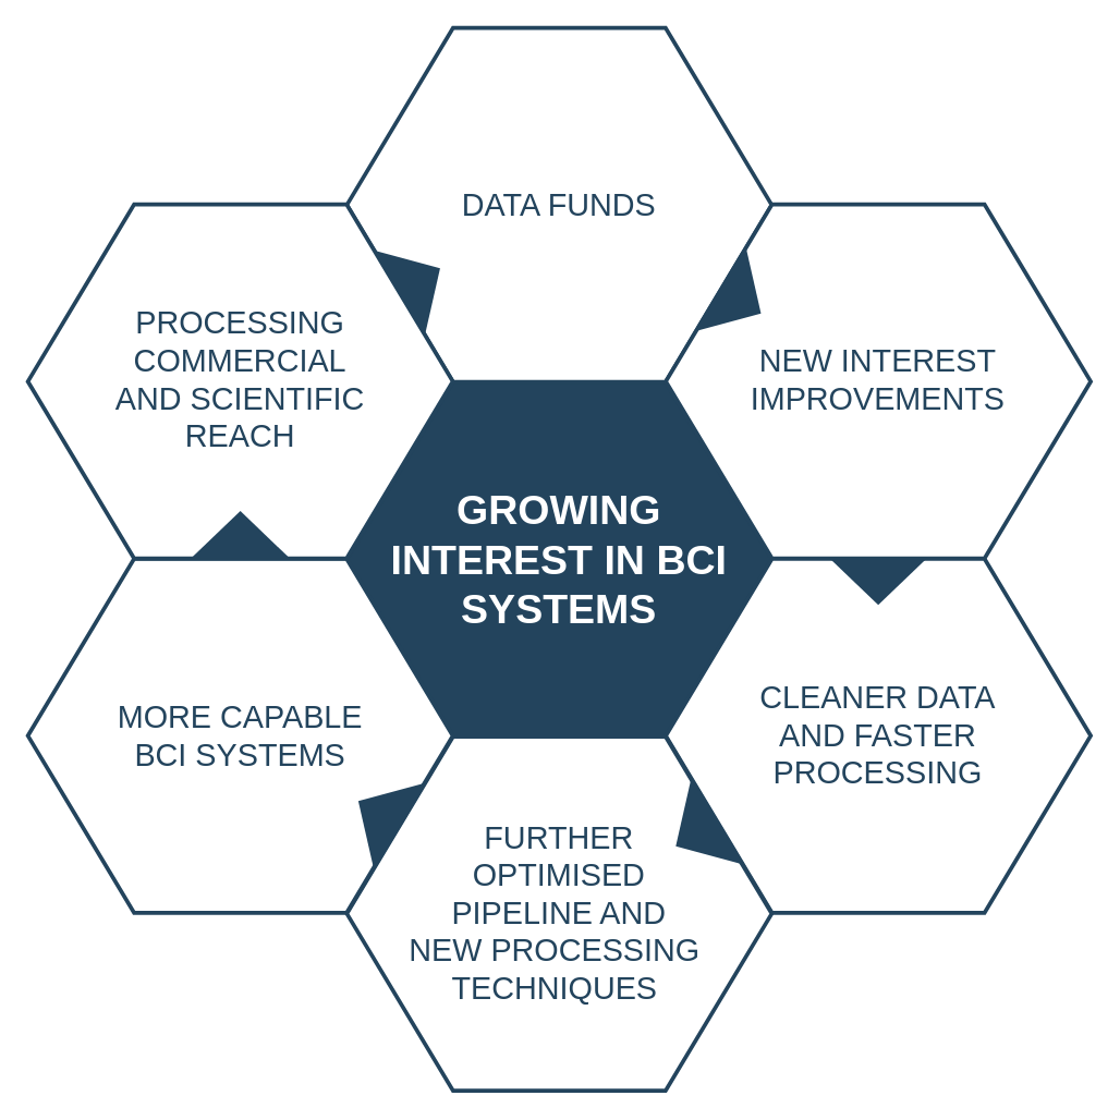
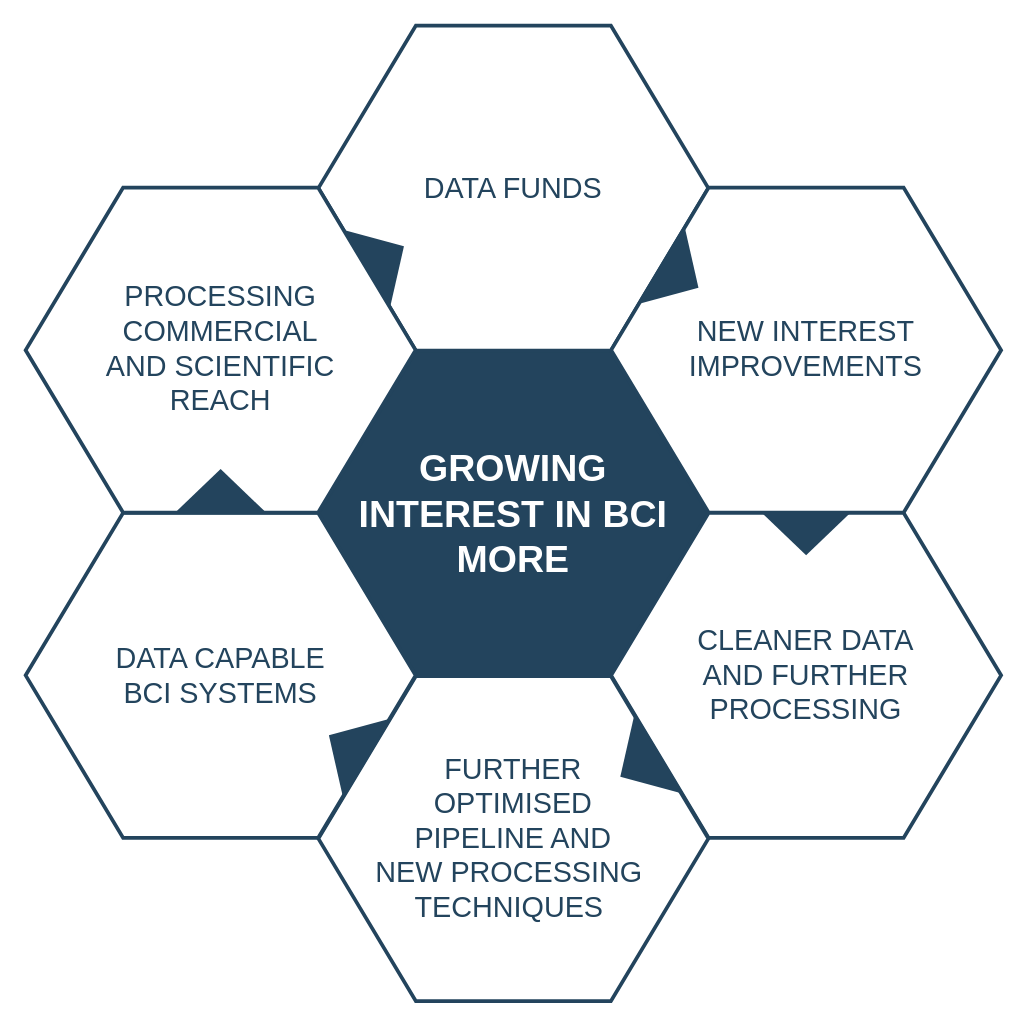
  <mxCell id="0" />
  <mxCell id="1" parent="0" />
- <mxCell id="2" value="&lt;font color=&quot;#ffffff&quot;&gt;&lt;span style=&quot;font-size: 30px;&quot;&gt;&lt;b&gt;GROWING &lt;br&gt;INTEREST IN BCI&lt;br&gt;SYSTEMS&lt;/b&gt;&lt;/span&gt;&lt;/font&gt;" style="shape=hexagon;perimeter=hexagonPerimeter2;whiteSpace=wrap;html=1;shadow=0;labelBackgroundColor=none;strokeColor=#23445D;fillColor=#23445D;gradientColor=none;fontFamily=Helvetica;fontSize=23;fontColor=#23445d;align=center;strokeWidth=3;" parent="1" vertex="1"><mxGeometry x="254.079" y="280.132" width="311.842" height="259.868" as="geometry" /></mxCell>
+ <mxCell id="2" value="&lt;font color=&quot;#ffffff&quot;&gt;&lt;span style=&quot;font-size: 30px;&quot;&gt;&lt;b&gt;GROWING &lt;br&gt;INTEREST IN BCI&lt;br&gt;MORE&lt;/b&gt;&lt;/span&gt;&lt;/font&gt;" style="shape=hexagon;perimeter=hexagonPerimeter2;whiteSpace=wrap;html=1;shadow=0;labelBackgroundColor=none;strokeColor=#23445D;fillColor=#23445D;gradientColor=none;fontFamily=Helvetica;fontSize=23;fontColor=#23445d;align=center;strokeWidth=3;" parent="1" vertex="1"><mxGeometry x="254.079" y="280.132" width="311.842" height="259.868" as="geometry" /></mxCell>
  <mxCell id="3" value="" style="triangle;whiteSpace=wrap;html=1;shadow=0;labelBackgroundColor=none;strokeColor=none;fillColor=#FFFFFF;fontFamily=Helvetica;fontSize=17;fontColor=#23445d;align=center;rotation=90;gradientColor=none;flipV=1;flipH=1;opacity=20;" parent="1" vertex="1"><mxGeometry x="135" y="298" width="72" height="152" as="geometry" /></mxCell>
  <mxCell id="4" value="&lt;font style=&quot;font-size: 23px&quot;&gt;DATA FUNDS&lt;/font&gt;" style="shape=hexagon;perimeter=hexagonPerimeter2;whiteSpace=wrap;html=1;shadow=0;labelBackgroundColor=none;strokeColor=#23445D;fillColor=#ffffff;gradientColor=none;fontFamily=Helvetica;fontSize=23;fontColor=#23445D;align=center;strokeWidth=3;" parent="1" vertex="1"><mxGeometry x="254.079" y="20" width="311.842" height="259.868" as="geometry" /></mxCell>
  <mxCell id="5" value="&lt;font style=&quot;font-size: 23px&quot;&gt;NEW INTEREST&lt;br&gt;IMPROVEMENTS&lt;br&gt;&lt;/font&gt;" style="shape=hexagon;perimeter=hexagonPerimeter2;whiteSpace=wrap;html=1;shadow=0;labelBackgroundColor=none;strokeColor=#23445D;fillColor=#FFFFFF;gradientColor=none;fontFamily=Helvetica;fontSize=23;fontColor=#23445d;align=center;strokeWidth=3;" parent="1" vertex="1"><mxGeometry x="488.158" y="149.533" width="311.842" height="259.868" as="geometry" /></mxCell>
- <mxCell id="6" value="CLEANER DATA&lt;br&gt;AND FASTER&lt;br&gt;PROCESSING" style="shape=hexagon;perimeter=hexagonPerimeter2;whiteSpace=wrap;html=1;shadow=0;labelBackgroundColor=none;strokeColor=#23445D;fillColor=#FFFFFF;gradientColor=none;fontFamily=Helvetica;fontSize=23;fontColor=#23445d;align=center;strokeWidth=3;" parent="1" vertex="1"><mxGeometry x="488.158" y="409.599" width="311.842" height="259.868" as="geometry" /></mxCell>
+ <mxCell id="6" value="CLEANER DATA&lt;br&gt;AND FURTHER&lt;br&gt;PROCESSING" style="shape=hexagon;perimeter=hexagonPerimeter2;whiteSpace=wrap;html=1;shadow=0;labelBackgroundColor=none;strokeColor=#23445D;fillColor=#FFFFFF;gradientColor=none;fontFamily=Helvetica;fontSize=23;fontColor=#23445d;align=center;strokeWidth=3;" parent="1" vertex="1"><mxGeometry x="488.158" y="409.599" width="311.842" height="259.868" as="geometry" /></mxCell>
  <mxCell id="7" value="&lt;font style=&quot;font-size: 23px&quot;&gt;FURTHER &lt;br&gt;OPTIMISED&lt;br&gt;PIPELINE AND&lt;br&gt;NEW PROCESSING&amp;nbsp;&lt;br&gt;TECHNIQUES&amp;nbsp;&lt;/font&gt;" style="shape=hexagon;perimeter=hexagonPerimeter2;whiteSpace=wrap;html=1;shadow=0;labelBackgroundColor=none;strokeColor=#23445D;fillColor=#FFFFFF;gradientColor=none;fontFamily=Helvetica;fontSize=23;fontColor=#23445d;align=center;strokeWidth=3;" parent="1" vertex="1"><mxGeometry x="254.079" y="540.132" width="311.842" height="259.868" as="geometry" /></mxCell>
- <mxCell id="8" value="&lt;font style=&quot;font-size: 23px&quot;&gt;MORE CAPABLE&lt;br&gt;BCI SYSTEMS&lt;/font&gt;" style="shape=hexagon;perimeter=hexagonPerimeter2;whiteSpace=wrap;html=1;shadow=0;labelBackgroundColor=none;strokeColor=#23445D;fillColor=#FFFFFF;gradientColor=none;fontFamily=Helvetica;fontSize=23;fontColor=#23445d;align=center;strokeWidth=3;" parent="1" vertex="1"><mxGeometry x="20" y="409.599" width="311.842" height="259.868" as="geometry" /></mxCell>
+ <mxCell id="8" value="&lt;font style=&quot;font-size: 23px&quot;&gt;DATA CAPABLE&lt;br&gt;BCI SYSTEMS&lt;/font&gt;" style="shape=hexagon;perimeter=hexagonPerimeter2;whiteSpace=wrap;html=1;shadow=0;labelBackgroundColor=none;strokeColor=#23445D;fillColor=#FFFFFF;gradientColor=none;fontFamily=Helvetica;fontSize=23;fontColor=#23445d;align=center;strokeWidth=3;" parent="1" vertex="1"><mxGeometry x="20" y="409.599" width="311.842" height="259.868" as="geometry" /></mxCell>
  <mxCell id="9" value="&lt;font style=&quot;font-size: 23px;&quot;&gt;PROCESSING COMMERCIAL&lt;br&gt;AND SCIENTIFIC&lt;br&gt;REACH&lt;br&gt;&lt;/font&gt;" style="shape=hexagon;perimeter=hexagonPerimeter2;whiteSpace=wrap;html=1;shadow=0;labelBackgroundColor=none;strokeColor=#23445D;fillColor=#ffffff;gradientColor=none;fontFamily=Helvetica;fontSize=23;fontColor=#23445D;align=center;strokeWidth=3;" parent="1" vertex="1"><mxGeometry x="20" y="149.533" width="311.842" height="259.868" as="geometry" /></mxCell>
  <mxCell id="10" value="" style="triangle;whiteSpace=wrap;html=1;shadow=0;labelBackgroundColor=none;strokeColor=none;fillColor=#23445D;fontFamily=Helvetica;fontSize=17;fontColor=#23445d;align=center;rotation=31;gradientColor=none;strokeWidth=3;" parent="1" vertex="1"><mxGeometry x="525.5" y="184" width="35" height="73" as="geometry" /></mxCell>
  <mxCell id="11" value="" style="triangle;whiteSpace=wrap;html=1;shadow=0;labelBackgroundColor=none;strokeColor=none;fillColor=#23445D;fontFamily=Helvetica;fontSize=17;fontColor=#23445d;align=center;rotation=31;gradientColor=none;flipH=1;strokeWidth=3;" parent="1" vertex="1"><mxGeometry x="260" y="560" width="35" height="73" as="geometry" /></mxCell>
  <mxCell id="12" value="" style="triangle;whiteSpace=wrap;html=1;shadow=0;labelBackgroundColor=none;strokeColor=none;fillColor=#23445D;fontFamily=Helvetica;fontSize=17;fontColor=#23445d;align=center;rotation=329;gradientColor=none;strokeWidth=3;" parent="1" vertex="1"><mxGeometry x="290" y="169" width="35" height="73" as="geometry" /></mxCell>
  <mxCell id="13" value="" style="triangle;whiteSpace=wrap;html=1;shadow=0;labelBackgroundColor=none;strokeColor=none;fillColor=#23445D;fontFamily=Helvetica;fontSize=17;fontColor=#23445d;align=center;rotation=329;gradientColor=none;flipH=1;strokeWidth=3;" parent="1" vertex="1"><mxGeometry x="493" y="575" width="35" height="73" as="geometry" /></mxCell>
  <mxCell id="14" value="" style="triangle;whiteSpace=wrap;html=1;shadow=0;labelBackgroundColor=none;strokeColor=none;fillColor=#23445D;fontFamily=Helvetica;fontSize=17;fontColor=#23445d;align=center;rotation=90;gradientColor=none;strokeWidth=3;" parent="1" vertex="1"><mxGeometry x="626.579" y="389.5" width="35" height="73" as="geometry" /></mxCell>
  <mxCell id="15" value="" style="triangle;whiteSpace=wrap;html=1;shadow=0;labelBackgroundColor=none;strokeColor=none;fillColor=#23445D;fontFamily=Helvetica;fontSize=17;fontColor=#23445d;align=center;rotation=90;gradientColor=none;flipH=1;strokeWidth=3;" parent="1" vertex="1"><mxGeometry x="158.421" y="355.5" width="35" height="73" as="geometry" /></mxCell>
